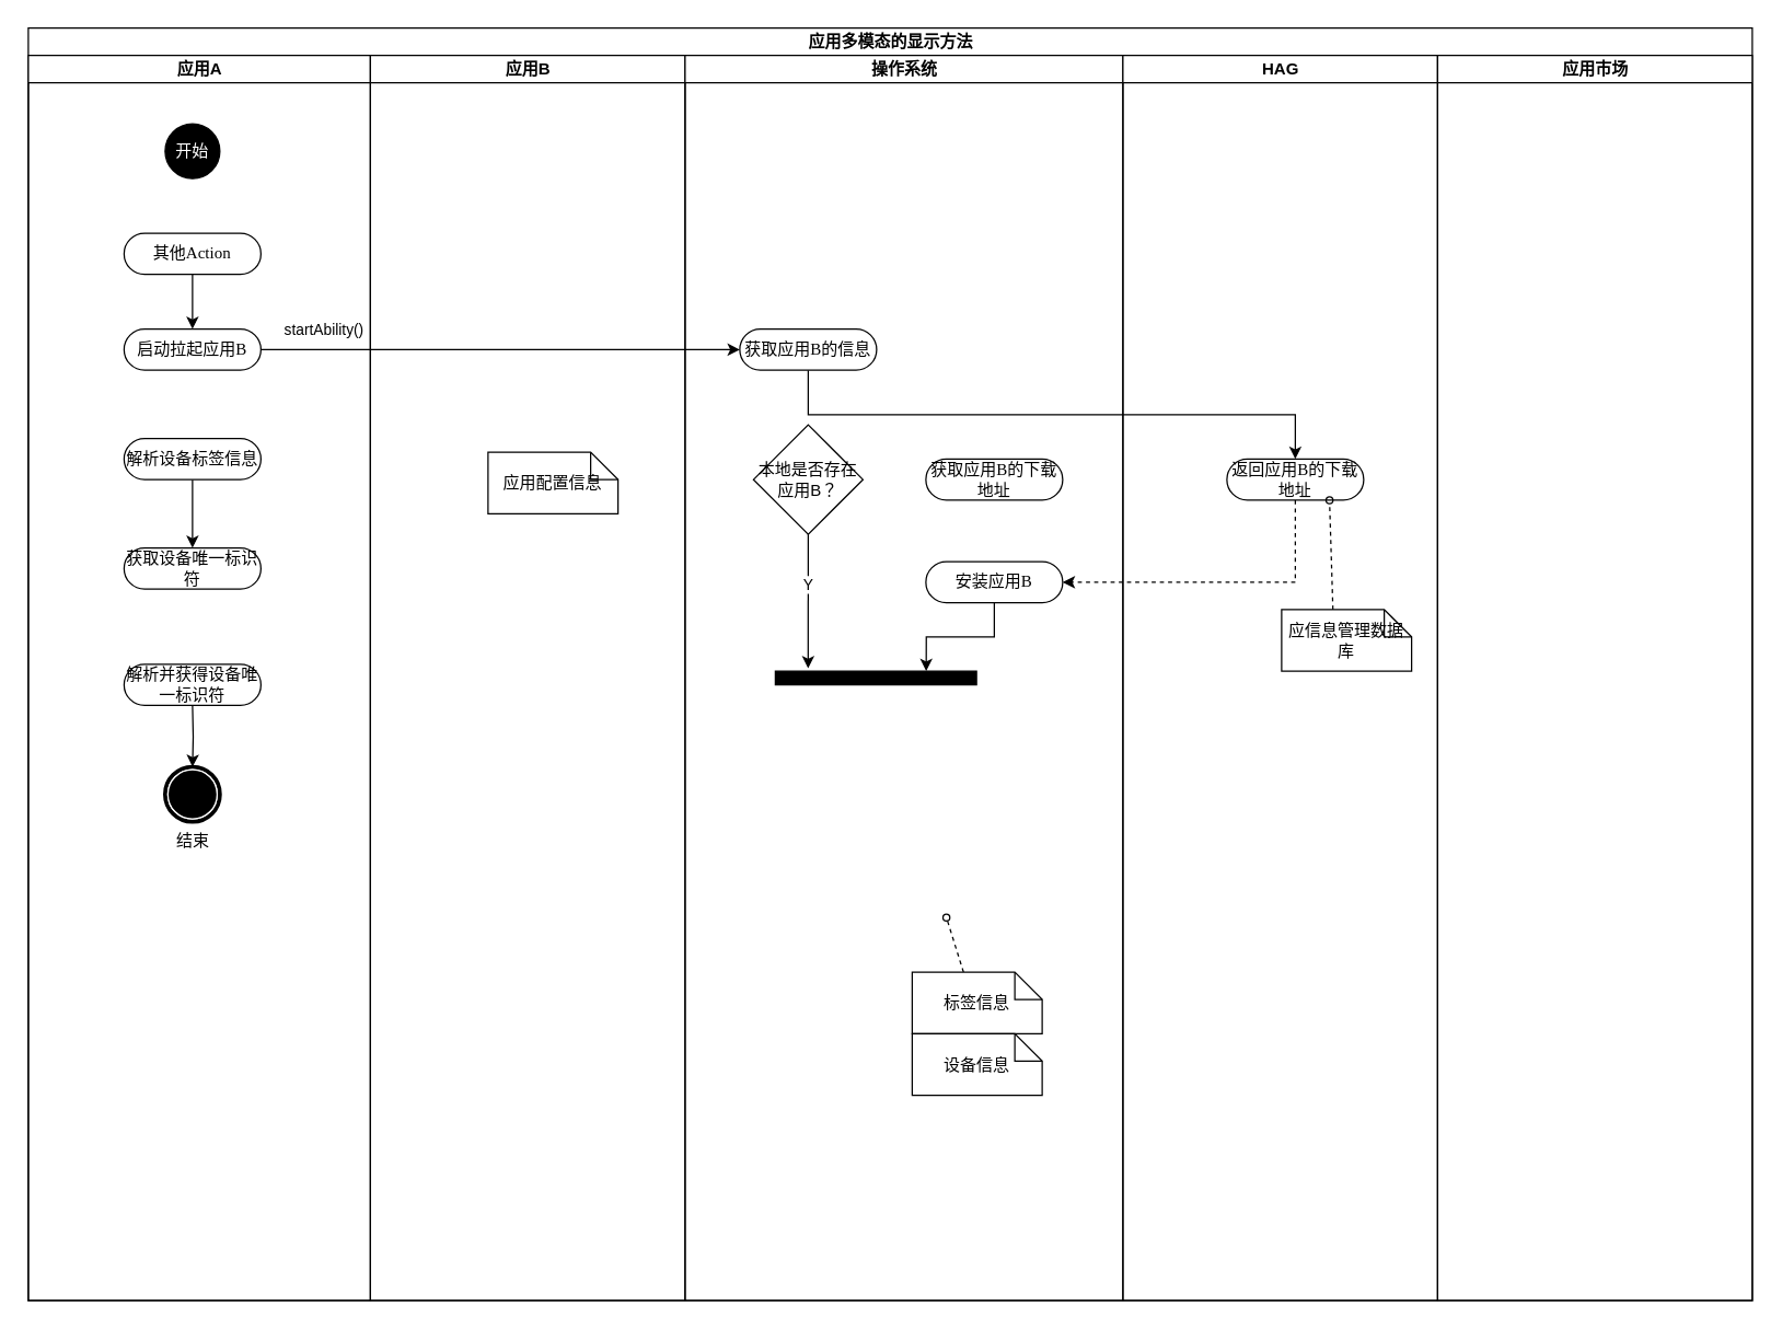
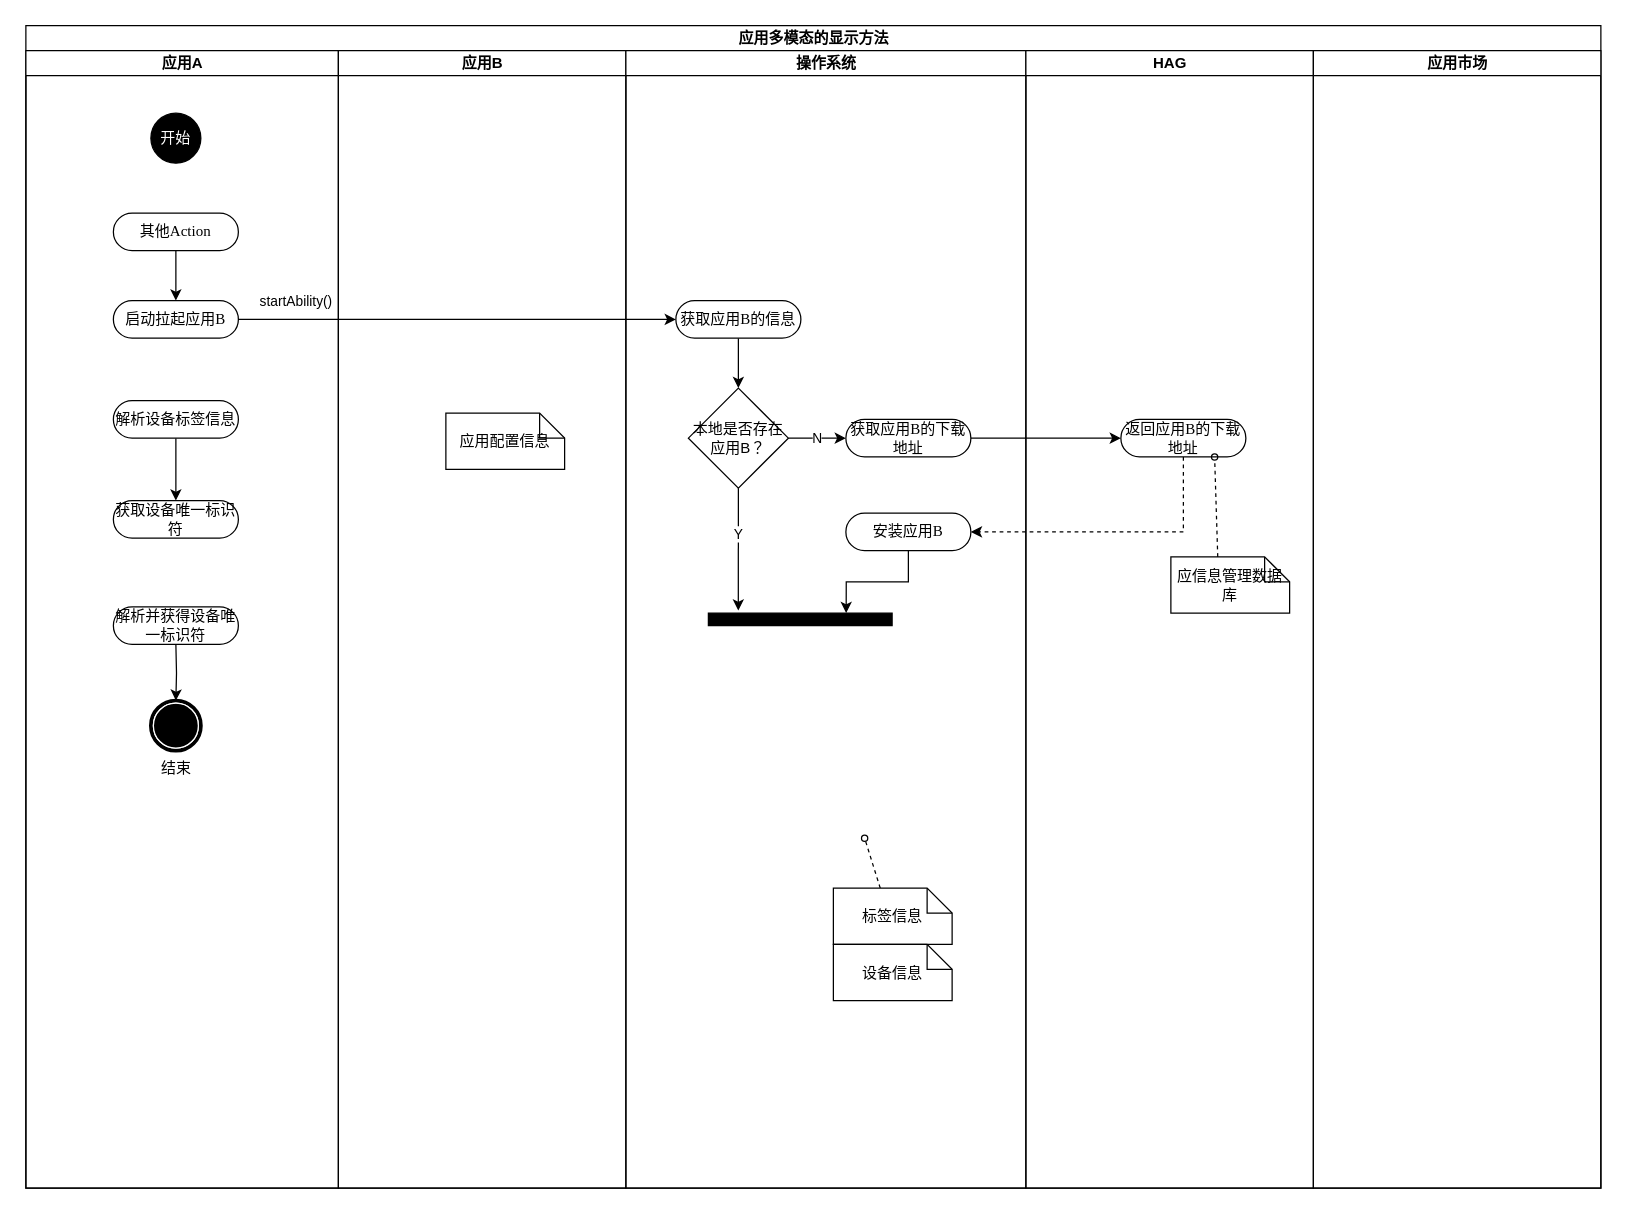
  <mxCell id="0" />
  <mxCell id="1" parent="0" />
  <mxCell id="2" value="应用多模态的显示方法" style="swimlane;html=1;childLayout=stackLayout;startSize=20;rounded=0;shadow=0;comic=0;labelBackgroundColor=none;strokeWidth=1;fontFamily=Verdana;fontSize=12;align=center;" vertex="1" parent="1"><mxGeometry x="20" y="20" width="1260" height="930" as="geometry" /></mxCell>
  <mxCell id="3" value="应用A" style="swimlane;html=1;startSize=20;" vertex="1" parent="2"><mxGeometry y="20" width="250" height="910" as="geometry" /></mxCell>
  <mxCell id="4" value="获取设备唯一标识符" style="rounded=1;whiteSpace=wrap;html=1;shadow=0;comic=0;labelBackgroundColor=none;strokeWidth=1;fontFamily=Verdana;fontSize=12;align=center;arcSize=50;" vertex="1" parent="3"><mxGeometry x="70" y="360" width="100" height="30" as="geometry" /></mxCell>
  <mxCell id="5" value="解析并获得设备唯一标识符" style="rounded=1;whiteSpace=wrap;html=1;shadow=0;comic=0;labelBackgroundColor=none;strokeWidth=1;fontFamily=Verdana;fontSize=12;align=center;arcSize=50;" vertex="1" parent="3"><mxGeometry x="70" y="445" width="100" height="30" as="geometry" /></mxCell>
  <mxCell id="6" style="edgeStyle=orthogonalEdgeStyle;rounded=0;orthogonalLoop=1;jettySize=auto;html=1;exitX=0.5;exitY=1;exitDx=0;exitDy=0;entryX=0.5;entryY=0;entryDx=0;entryDy=0;" edge="1" parent="3" target="7"><mxGeometry relative="1" as="geometry"><mxPoint x="120" y="475" as="sourcePoint" /></mxGeometry></mxCell>
  <mxCell id="7" value="结束" style="shape=mxgraph.bpmn.shape;html=1;verticalLabelPosition=bottom;labelBackgroundColor=#ffffff;verticalAlign=top;perimeter=ellipsePerimeter;outline=end;symbol=terminate;rounded=0;shadow=0;comic=0;strokeWidth=1;fontFamily=Verdana;fontSize=12;align=center;" vertex="1" parent="3"><mxGeometry x="100" y="520" width="40" height="40" as="geometry" /></mxCell>
  <mxCell id="8" value="应用B" style="swimlane;html=1;startSize=20;" vertex="1" parent="2"><mxGeometry x="250" y="20" width="230" height="910" as="geometry" /></mxCell>
  <mxCell id="9" value="应用配置信息" style="shape=note;whiteSpace=wrap;html=1;rounded=0;shadow=0;comic=0;labelBackgroundColor=none;strokeWidth=1;fontFamily=Verdana;fontSize=12;align=center;size=20;" vertex="1" parent="8"><mxGeometry x="86" y="290" width="95" height="45" as="geometry" /></mxCell>
  <mxCell id="10" style="edgeStyle=orthogonalEdgeStyle;rounded=0;orthogonalLoop=1;jettySize=auto;html=1;exitX=0.5;exitY=1;exitDx=0;exitDy=0;" edge="1" parent="2" source="16" target="4"><mxGeometry relative="1" as="geometry" /></mxCell>
  <mxCell id="11" value="操作系统" style="swimlane;html=1;startSize=20;" vertex="1" parent="2"><mxGeometry x="480" y="20" width="320" height="910" as="geometry" /></mxCell>
  <mxCell id="12" value="&lt;font color=&quot;#ffffff&quot;&gt;开始&lt;/font&gt;" style="ellipse;whiteSpace=wrap;html=1;rounded=0;shadow=0;comic=0;labelBackgroundColor=none;strokeWidth=1;fillColor=#000000;fontFamily=Verdana;fontSize=12;align=center;" vertex="1" parent="11"><mxGeometry x="-380" y="50" width="40" height="40" as="geometry" /></mxCell>
  <mxCell id="13" style="edgeStyle=orthogonalEdgeStyle;rounded=0;orthogonalLoop=1;jettySize=auto;html=1;exitX=0.5;exitY=1;exitDx=0;exitDy=0;entryX=0.5;entryY=0;entryDx=0;entryDy=0;" edge="1" parent="11" source="14" target="15"><mxGeometry relative="1" as="geometry" /></mxCell>
  <mxCell id="14" value="其他Action" style="rounded=1;whiteSpace=wrap;html=1;shadow=0;comic=0;labelBackgroundColor=none;strokeWidth=1;fontFamily=Verdana;fontSize=12;align=center;arcSize=50;" vertex="1" parent="11"><mxGeometry x="-410" y="130" width="100" height="30" as="geometry" /></mxCell>
  <mxCell id="15" value="启动拉起应用B" style="rounded=1;whiteSpace=wrap;html=1;shadow=0;comic=0;labelBackgroundColor=none;strokeWidth=1;fontFamily=Verdana;fontSize=12;align=center;arcSize=50;" vertex="1" parent="11"><mxGeometry x="-410" y="200" width="100" height="30" as="geometry" /></mxCell>
  <mxCell id="16" value="解析设备标签信息" style="rounded=1;whiteSpace=wrap;html=1;shadow=0;comic=0;labelBackgroundColor=none;strokeWidth=1;fontFamily=Verdana;fontSize=12;align=center;arcSize=50;" vertex="1" parent="11"><mxGeometry x="-410" y="280" width="100" height="30" as="geometry" /></mxCell>
+ <mxCell id="17" value="N" style="edgeStyle=orthogonalEdgeStyle;rounded=0;orthogonalLoop=1;jettySize=auto;html=1;exitX=1;exitY=0.5;exitDx=0;exitDy=0;entryX=0;entryY=0.5;entryDx=0;entryDy=0;" edge="1" parent="11" source="20" target="29"><mxGeometry relative="1" as="geometry" /></mxCell>
  <mxCell id="18" style="edgeStyle=orthogonalEdgeStyle;rounded=0;orthogonalLoop=1;jettySize=auto;html=1;exitX=0.5;exitY=1;exitDx=0;exitDy=0;entryX=0.163;entryY=-0.2;entryDx=0;entryDy=0;entryPerimeter=0;" edge="1" parent="11" source="20" target="26"><mxGeometry relative="1" as="geometry" /></mxCell>
  <mxCell id="19" value="Y" style="edgeLabel;html=1;align=center;verticalAlign=middle;resizable=0;points=[];" vertex="1" connectable="0" parent="18"><mxGeometry x="-0.245" relative="1" as="geometry"><mxPoint as="offset" /></mxGeometry></mxCell>
  <mxCell id="20" value="本地是否存在应用B？" style="rhombus;whiteSpace=wrap;html=1;" vertex="1" parent="11"><mxGeometry x="50" y="270" width="80" height="80" as="geometry" /></mxCell>
- <mxCell id="21" style="edgeStyle=orthogonalEdgeStyle;rounded=0;orthogonalLoop=1;jettySize=auto;html=1;exitX=0.5;exitY=1;exitDx=0;exitDy=0;" edge="1" parent="11" source="22" target="33"><mxGeometry relative="1" as="geometry" /></mxCell>
+ <mxCell id="21" style="edgeStyle=orthogonalEdgeStyle;rounded=0;orthogonalLoop=1;jettySize=auto;html=1;exitX=0.5;exitY=1;exitDx=0;exitDy=0;entryX=0.5;entryY=0;entryDx=0;entryDy=0;" edge="1" parent="11" source="22" target="20"><mxGeometry relative="1" as="geometry" /></mxCell>
  <mxCell id="22" value="获取应用B的信息" style="rounded=1;whiteSpace=wrap;html=1;shadow=0;comic=0;labelBackgroundColor=none;strokeWidth=1;fontFamily=Verdana;fontSize=12;align=center;arcSize=50;" vertex="1" parent="11"><mxGeometry x="40" y="200" width="100" height="30" as="geometry" /></mxCell>
  <mxCell id="23" style="edgeStyle=orthogonalEdgeStyle;rounded=0;orthogonalLoop=1;jettySize=auto;html=1;exitX=1;exitY=0.5;exitDx=0;exitDy=0;entryX=0;entryY=0.5;entryDx=0;entryDy=0;" edge="1" parent="11" source="15" target="22"><mxGeometry relative="1" as="geometry" /></mxCell>
  <mxCell id="24" value="startAbility()" style="edgeLabel;html=1;align=center;verticalAlign=middle;resizable=0;points=[];" vertex="1" connectable="0" parent="23"><mxGeometry x="-0.764" relative="1" as="geometry"><mxPoint x="4" y="-15" as="offset" /></mxGeometry></mxCell>
  <mxCell id="25" style="edgeStyle=none;rounded=0;html=1;dashed=1;labelBackgroundColor=none;startArrow=none;startFill=0;startSize=5;endArrow=oval;endFill=0;endSize=5;jettySize=auto;orthogonalLoop=1;strokeWidth=1;fontFamily=Verdana;fontSize=12;exitX=0;exitY=0;exitDx=37.5;exitDy=0;exitPerimeter=0;entryX=0.75;entryY=1;entryDx=0;entryDy=0;" edge="1" parent="11" source="27"><mxGeometry relative="1" as="geometry"><mxPoint x="-724" y="568" as="sourcePoint" /><mxPoint x="191" y="630" as="targetPoint" /></mxGeometry></mxCell>
  <mxCell id="26" value="" style="whiteSpace=wrap;html=1;rounded=0;shadow=0;comic=0;labelBackgroundColor=none;strokeWidth=1;fillColor=#000000;fontFamily=Verdana;fontSize=12;align=center;rotation=0;" vertex="1" parent="11"><mxGeometry x="66" y="450" width="147" height="10" as="geometry" /></mxCell>
  <mxCell id="27" value="标签信息" style="shape=note;whiteSpace=wrap;html=1;rounded=0;shadow=0;comic=0;labelBackgroundColor=none;strokeWidth=1;fontFamily=Verdana;fontSize=12;align=center;size=20;" vertex="1" parent="11"><mxGeometry x="166" y="670" width="95" height="45" as="geometry" /></mxCell>
  <mxCell id="28" value="设备信息" style="shape=note;whiteSpace=wrap;html=1;rounded=0;shadow=0;comic=0;labelBackgroundColor=none;strokeWidth=1;fontFamily=Verdana;fontSize=12;align=center;size=20;" vertex="1" parent="11"><mxGeometry x="166" y="715" width="95" height="45" as="geometry" /></mxCell>
  <mxCell id="29" value="获取应用B的下载地址" style="rounded=1;whiteSpace=wrap;html=1;shadow=0;comic=0;labelBackgroundColor=none;strokeWidth=1;fontFamily=Verdana;fontSize=12;align=center;arcSize=50;" vertex="1" parent="11"><mxGeometry x="176" y="295" width="100" height="30" as="geometry" /></mxCell>
  <mxCell id="30" style="edgeStyle=orthogonalEdgeStyle;rounded=0;orthogonalLoop=1;jettySize=auto;html=1;exitX=0.5;exitY=1;exitDx=0;exitDy=0;entryX=0.75;entryY=0;entryDx=0;entryDy=0;" edge="1" parent="11" source="31" target="26"><mxGeometry relative="1" as="geometry" /></mxCell>
  <mxCell id="31" value="安装应用B" style="rounded=1;whiteSpace=wrap;html=1;shadow=0;comic=0;labelBackgroundColor=none;strokeWidth=1;fontFamily=Verdana;fontSize=12;align=center;arcSize=50;" vertex="1" parent="11"><mxGeometry x="176" y="370" width="100" height="30" as="geometry" /></mxCell>
  <mxCell id="32" value="HAG" style="swimlane;html=1;startSize=20;" vertex="1" parent="2"><mxGeometry x="800" y="20" width="230" height="910" as="geometry" /></mxCell>
  <mxCell id="33" value="返回应用B的下载地址" style="rounded=1;whiteSpace=wrap;html=1;shadow=0;comic=0;labelBackgroundColor=none;strokeWidth=1;fontFamily=Verdana;fontSize=12;align=center;arcSize=50;" vertex="1" parent="32"><mxGeometry x="76" y="295" width="100" height="30" as="geometry" /></mxCell>
  <mxCell id="34" style="edgeStyle=none;rounded=0;html=1;dashed=1;labelBackgroundColor=none;startArrow=none;startFill=0;startSize=5;endArrow=oval;endFill=0;endSize=5;jettySize=auto;orthogonalLoop=1;strokeWidth=1;fontFamily=Verdana;fontSize=12;exitX=0;exitY=0;exitDx=37.5;exitDy=0;exitPerimeter=0;entryX=0.75;entryY=1;entryDx=0;entryDy=0;" edge="1" parent="32" source="35" target="33"><mxGeometry relative="1" as="geometry"><mxPoint x="-1268" y="263" as="sourcePoint" /><mxPoint x="141" y="365" as="targetPoint" /></mxGeometry></mxCell>
  <mxCell id="35" value="应信息管理数据库" style="shape=note;whiteSpace=wrap;html=1;rounded=0;shadow=0;comic=0;labelBackgroundColor=none;strokeWidth=1;fontFamily=Verdana;fontSize=12;align=center;size=20;" vertex="1" parent="32"><mxGeometry x="116" y="405" width="95" height="45" as="geometry" /></mxCell>
  <mxCell id="36" value="应用市场" style="swimlane;html=1;startSize=20;" vertex="1" parent="2"><mxGeometry x="1030" y="20" width="230" height="910" as="geometry" /></mxCell>
+ <mxCell id="37" style="edgeStyle=orthogonalEdgeStyle;rounded=0;orthogonalLoop=1;jettySize=auto;html=1;exitX=1;exitY=0.5;exitDx=0;exitDy=0;entryX=0;entryY=0.5;entryDx=0;entryDy=0;" edge="1" parent="2" source="29" target="33"><mxGeometry relative="1" as="geometry" /></mxCell>
  <mxCell id="38" style="edgeStyle=orthogonalEdgeStyle;rounded=0;orthogonalLoop=1;jettySize=auto;html=1;exitX=0.5;exitY=1;exitDx=0;exitDy=0;entryX=1;entryY=0.5;entryDx=0;entryDy=0;dashed=1;" edge="1" parent="2" source="33" target="31"><mxGeometry relative="1" as="geometry" /></mxCell>
